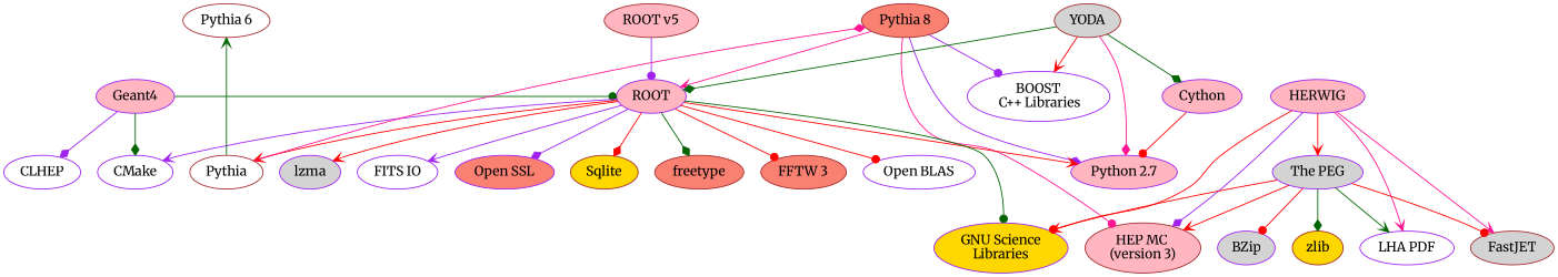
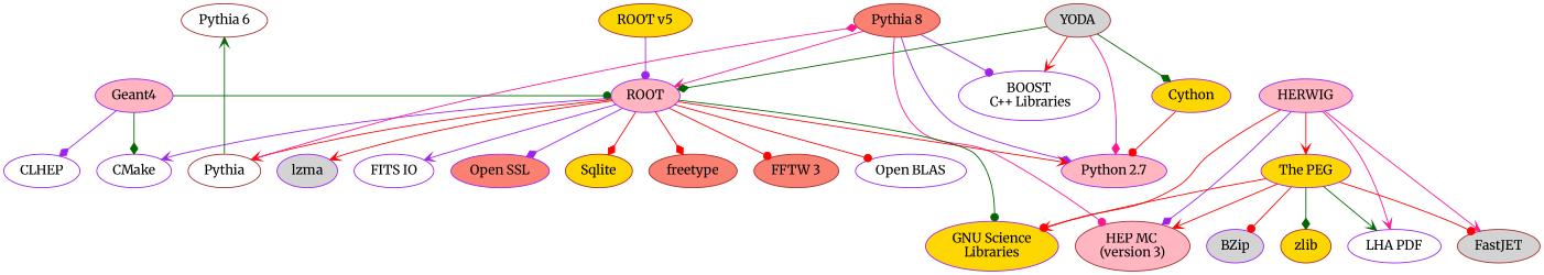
  digraph {
    fontname=Merriweather
    node [color=purple fillcolor=white fontname=Merriweather style=filled]
    edge [arrowhead=vee color=red fontname=Merriweather]
    n1 [color=brown label="Pythia 6"]
    n2 [color=brown fillcolor=salmon label="Pythia 8"]
-   n3 [color=brown fillcolor=lightpink label="ROOT v5"]
+   n3 [color=brown fillcolor=gold label="ROOT v5"]
    n4 [fillcolor=lightpink label=Geant4]
    n5 [fillcolor=lightpink label=HERWIG]
    n6 [fillcolor=lightpink label=ROOT]
    n7 [color=brown fillcolor=lightpink label="HEP MC \n(version 3)"]
    n8 [label="BOOST\n C++ Libraries"]
    n9 [fillcolor=lightpink label="Python 2.7"]
    n10 [label=CLHEP]
    n11 [label=CMake]
    n12 [color=brown fillcolor=lightgrey label=FastJET]
    n13 [label="LHA PDF"]
-   n14 [fillcolor=lightgrey label="The PEG"]
+   n14 [fillcolor=gold label="The PEG"]
    n15 [fillcolor=gold label="GNU Science\nLibraries"]
    n16 [color=brown label=Pythia]
    n17 [fillcolor=lightgrey label=lzma]
    n18 [label="FITS IO"]
    n19 [fillcolor=salmon label="Open SSL"]
    n20 [color=brown fillcolor=gold label=Sqlite]
    n21 [color=brown fillcolor=salmon label=freetype]
    n22 [color=brown fillcolor=salmon label="FFTW 3"]
    n23 [label="Open BLAS"]
    n24 [fillcolor=lightgrey label=BZip]
    n25 [color=brown fillcolor=gold label=zlib]
    n26 [color=brown fillcolor=lightgrey label=YODA]
-   n27 [fillcolor=lightpink label=Cython]
+   n27 [fillcolor=gold label=Cython]
    subgraph sub_1 {
      rank=same
      n1
      n2
      n3
    }
    subgraph sub_2 {
      rank=same
      n4
      n5
      n6
    }
    n2 -> n6 [color=deeppink]
    n2 -> n7 [arrowhead=dot color=deeppink]
    n2 -> n8 [arrowhead=dot color=purple]
    n2 -> n9 [arrowhead=diamond color=purple]
    n3 -> n6 [arrowhead=dot color=purple]
    n4 -> n6 [arrowhead=dot color=darkgreen]
    n4 -> n10 [arrowhead=diamond color=purple]
    n4 -> n11 [arrowhead=diamond color=darkgreen]
    n5 -> n7 [arrowhead=diamond color=purple]
    n5 -> n12 [color=deeppink]
    n5 -> n13 [color=deeppink]
    n5 -> n14
    n5 -> n15
    n6 -> n9
    n6 -> n11 [color=purple]
    n6 -> n15 [arrowhead=dot color=darkgreen]
    n6 -> n16
    n6 -> n17
    n6 -> n18 [color=purple]
    n6 -> n19 [arrowhead=diamond color=purple]
    n6 -> n20 [arrowhead=diamond]
-   n6 -> n21 [arrowhead=diamond color=darkgreen]
+   n6 -> n21 [arrowhead=diamond]
    n6 -> n22 [arrowhead=dot]
    n6 -> n23 [arrowhead=dot]
    n14 -> n7
    n14 -> n12 [arrowhead=dot]
    n14 -> n13 [color=darkgreen]
    n14 -> n15 [arrowhead=dot]
    n14 -> n24 [arrowhead=dot]
    n14 -> n25 [arrowhead=diamond color=darkgreen]
    n16 -> n1 [color=darkgreen]
    n16 -> n2 [arrowhead=diamond color=deeppink]
    n26 -> n6 [arrowhead=diamond color=darkgreen]
    n26 -> n8
    n26 -> n9 [arrowhead=diamond color=deeppink]
    n26 -> n27 [arrowhead=diamond color=darkgreen]
    n27 -> n9 [arrowhead=dot newrank=true]
  }
